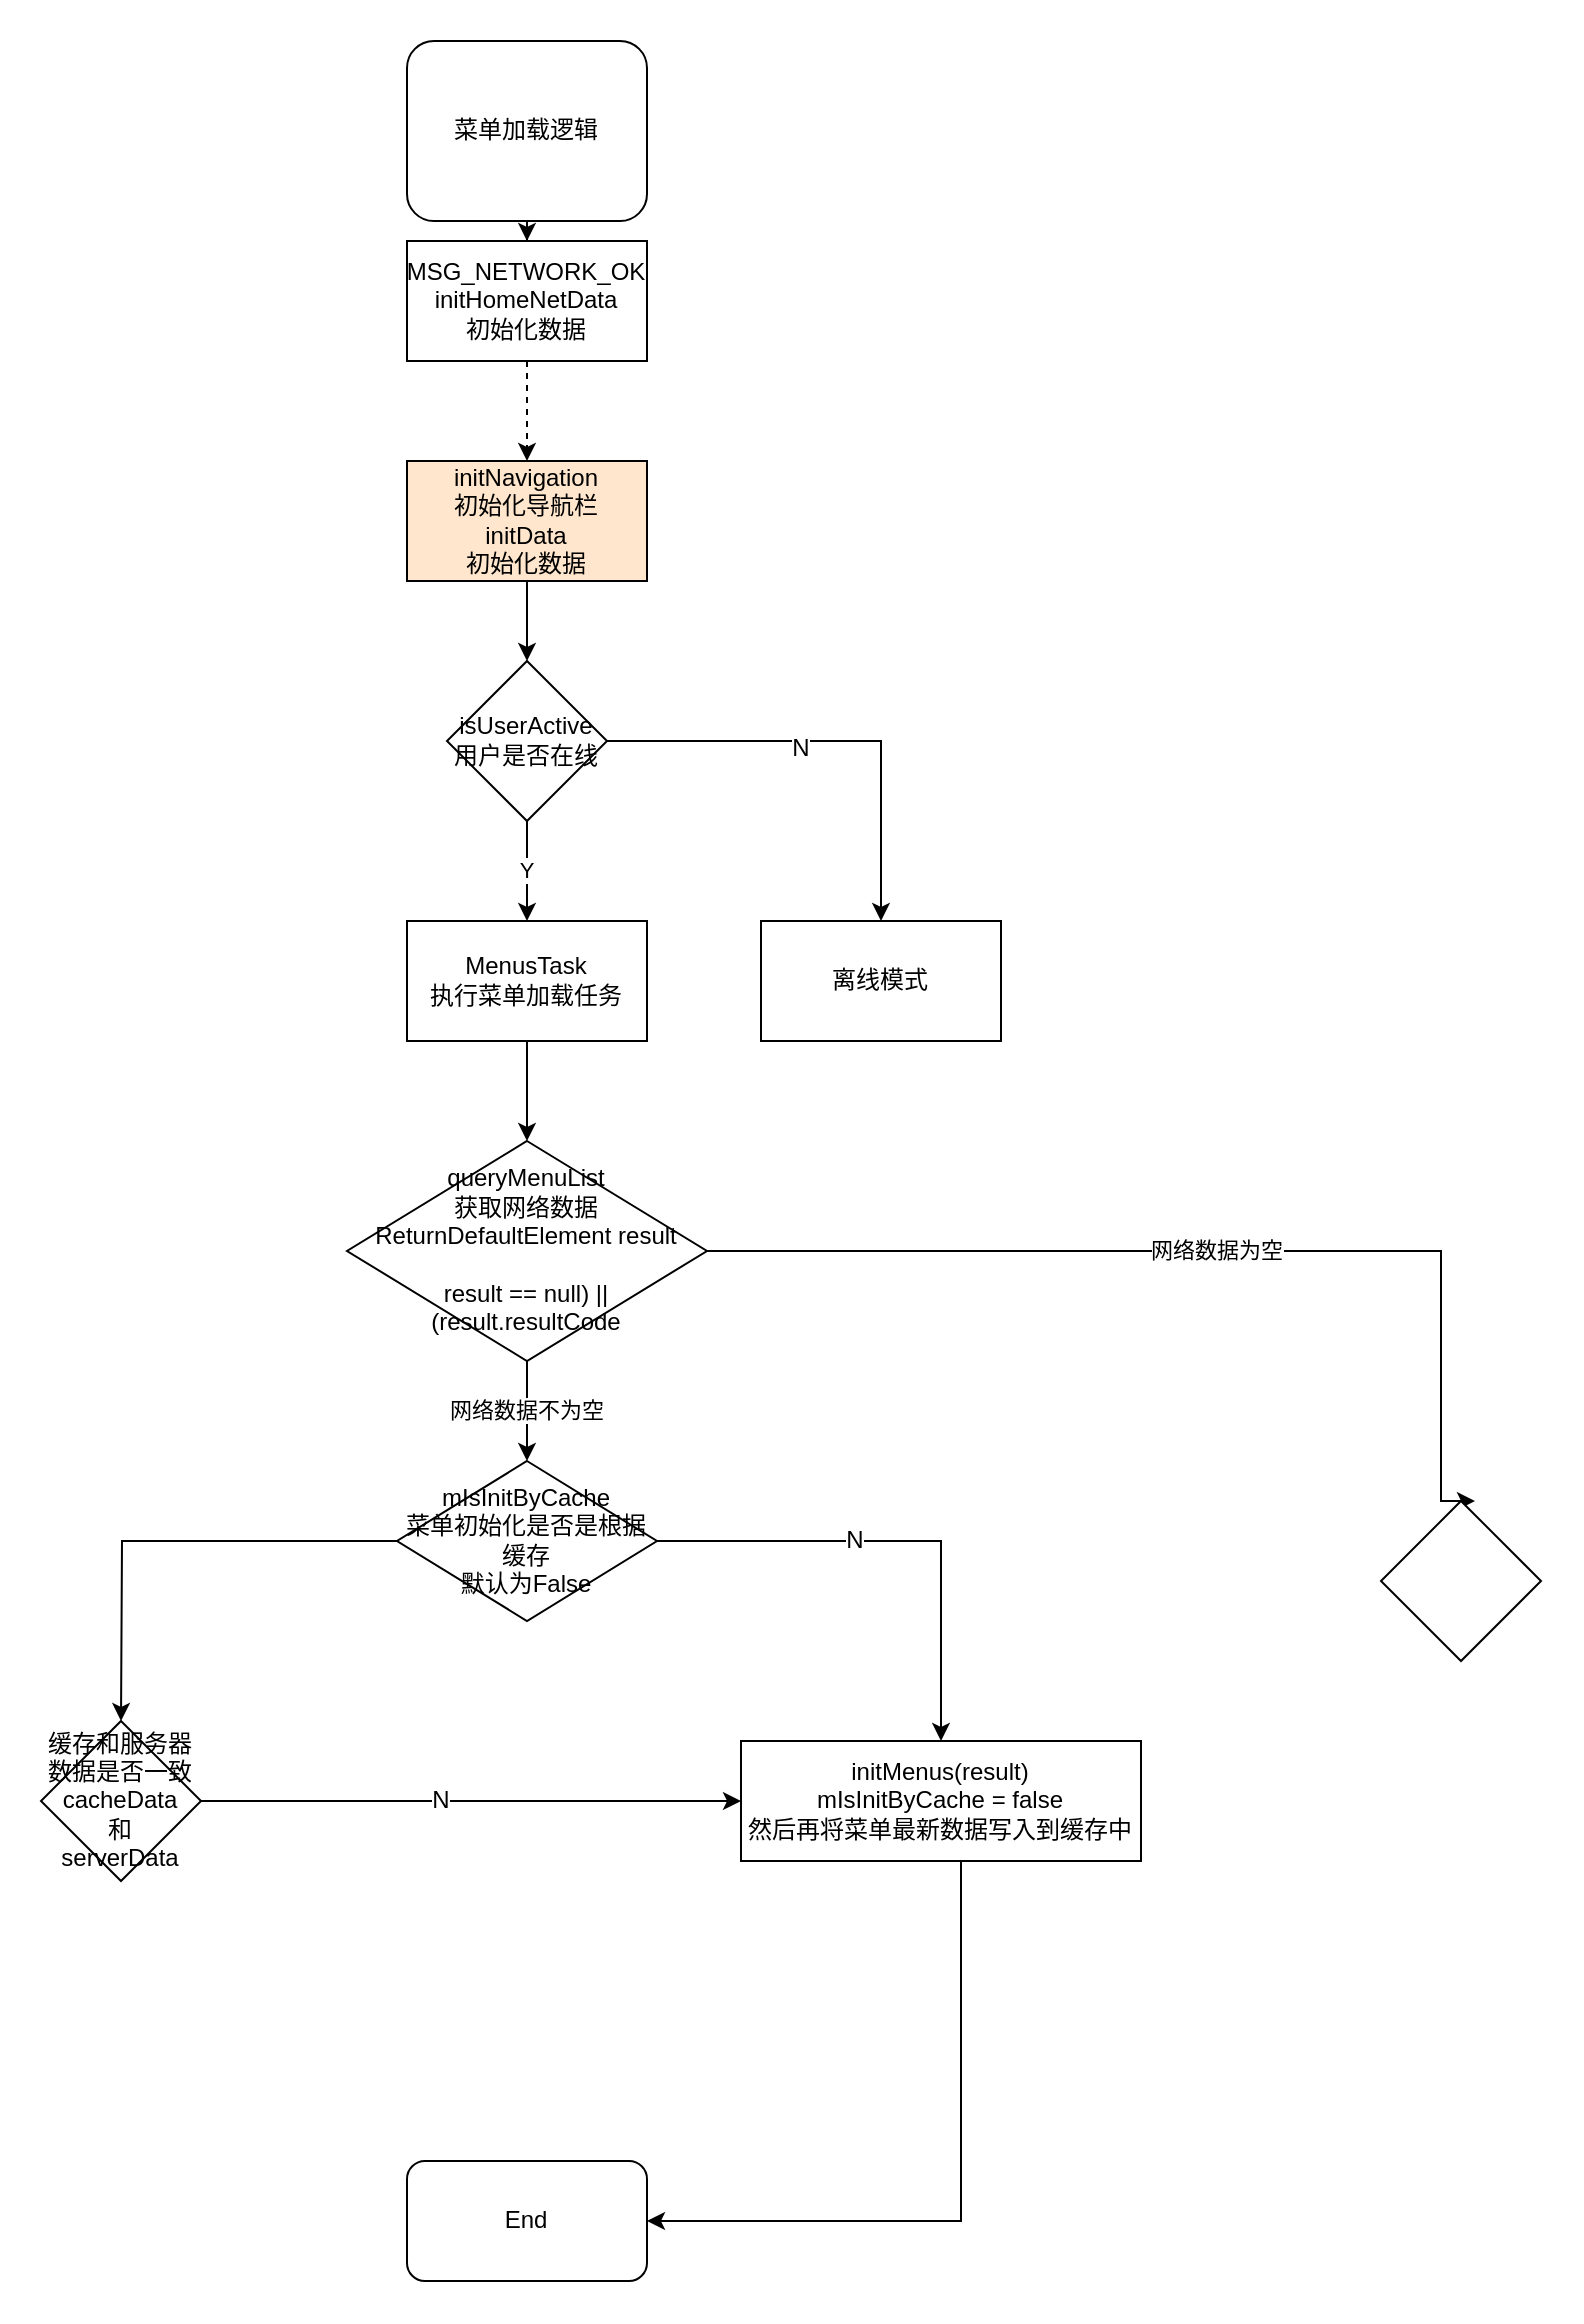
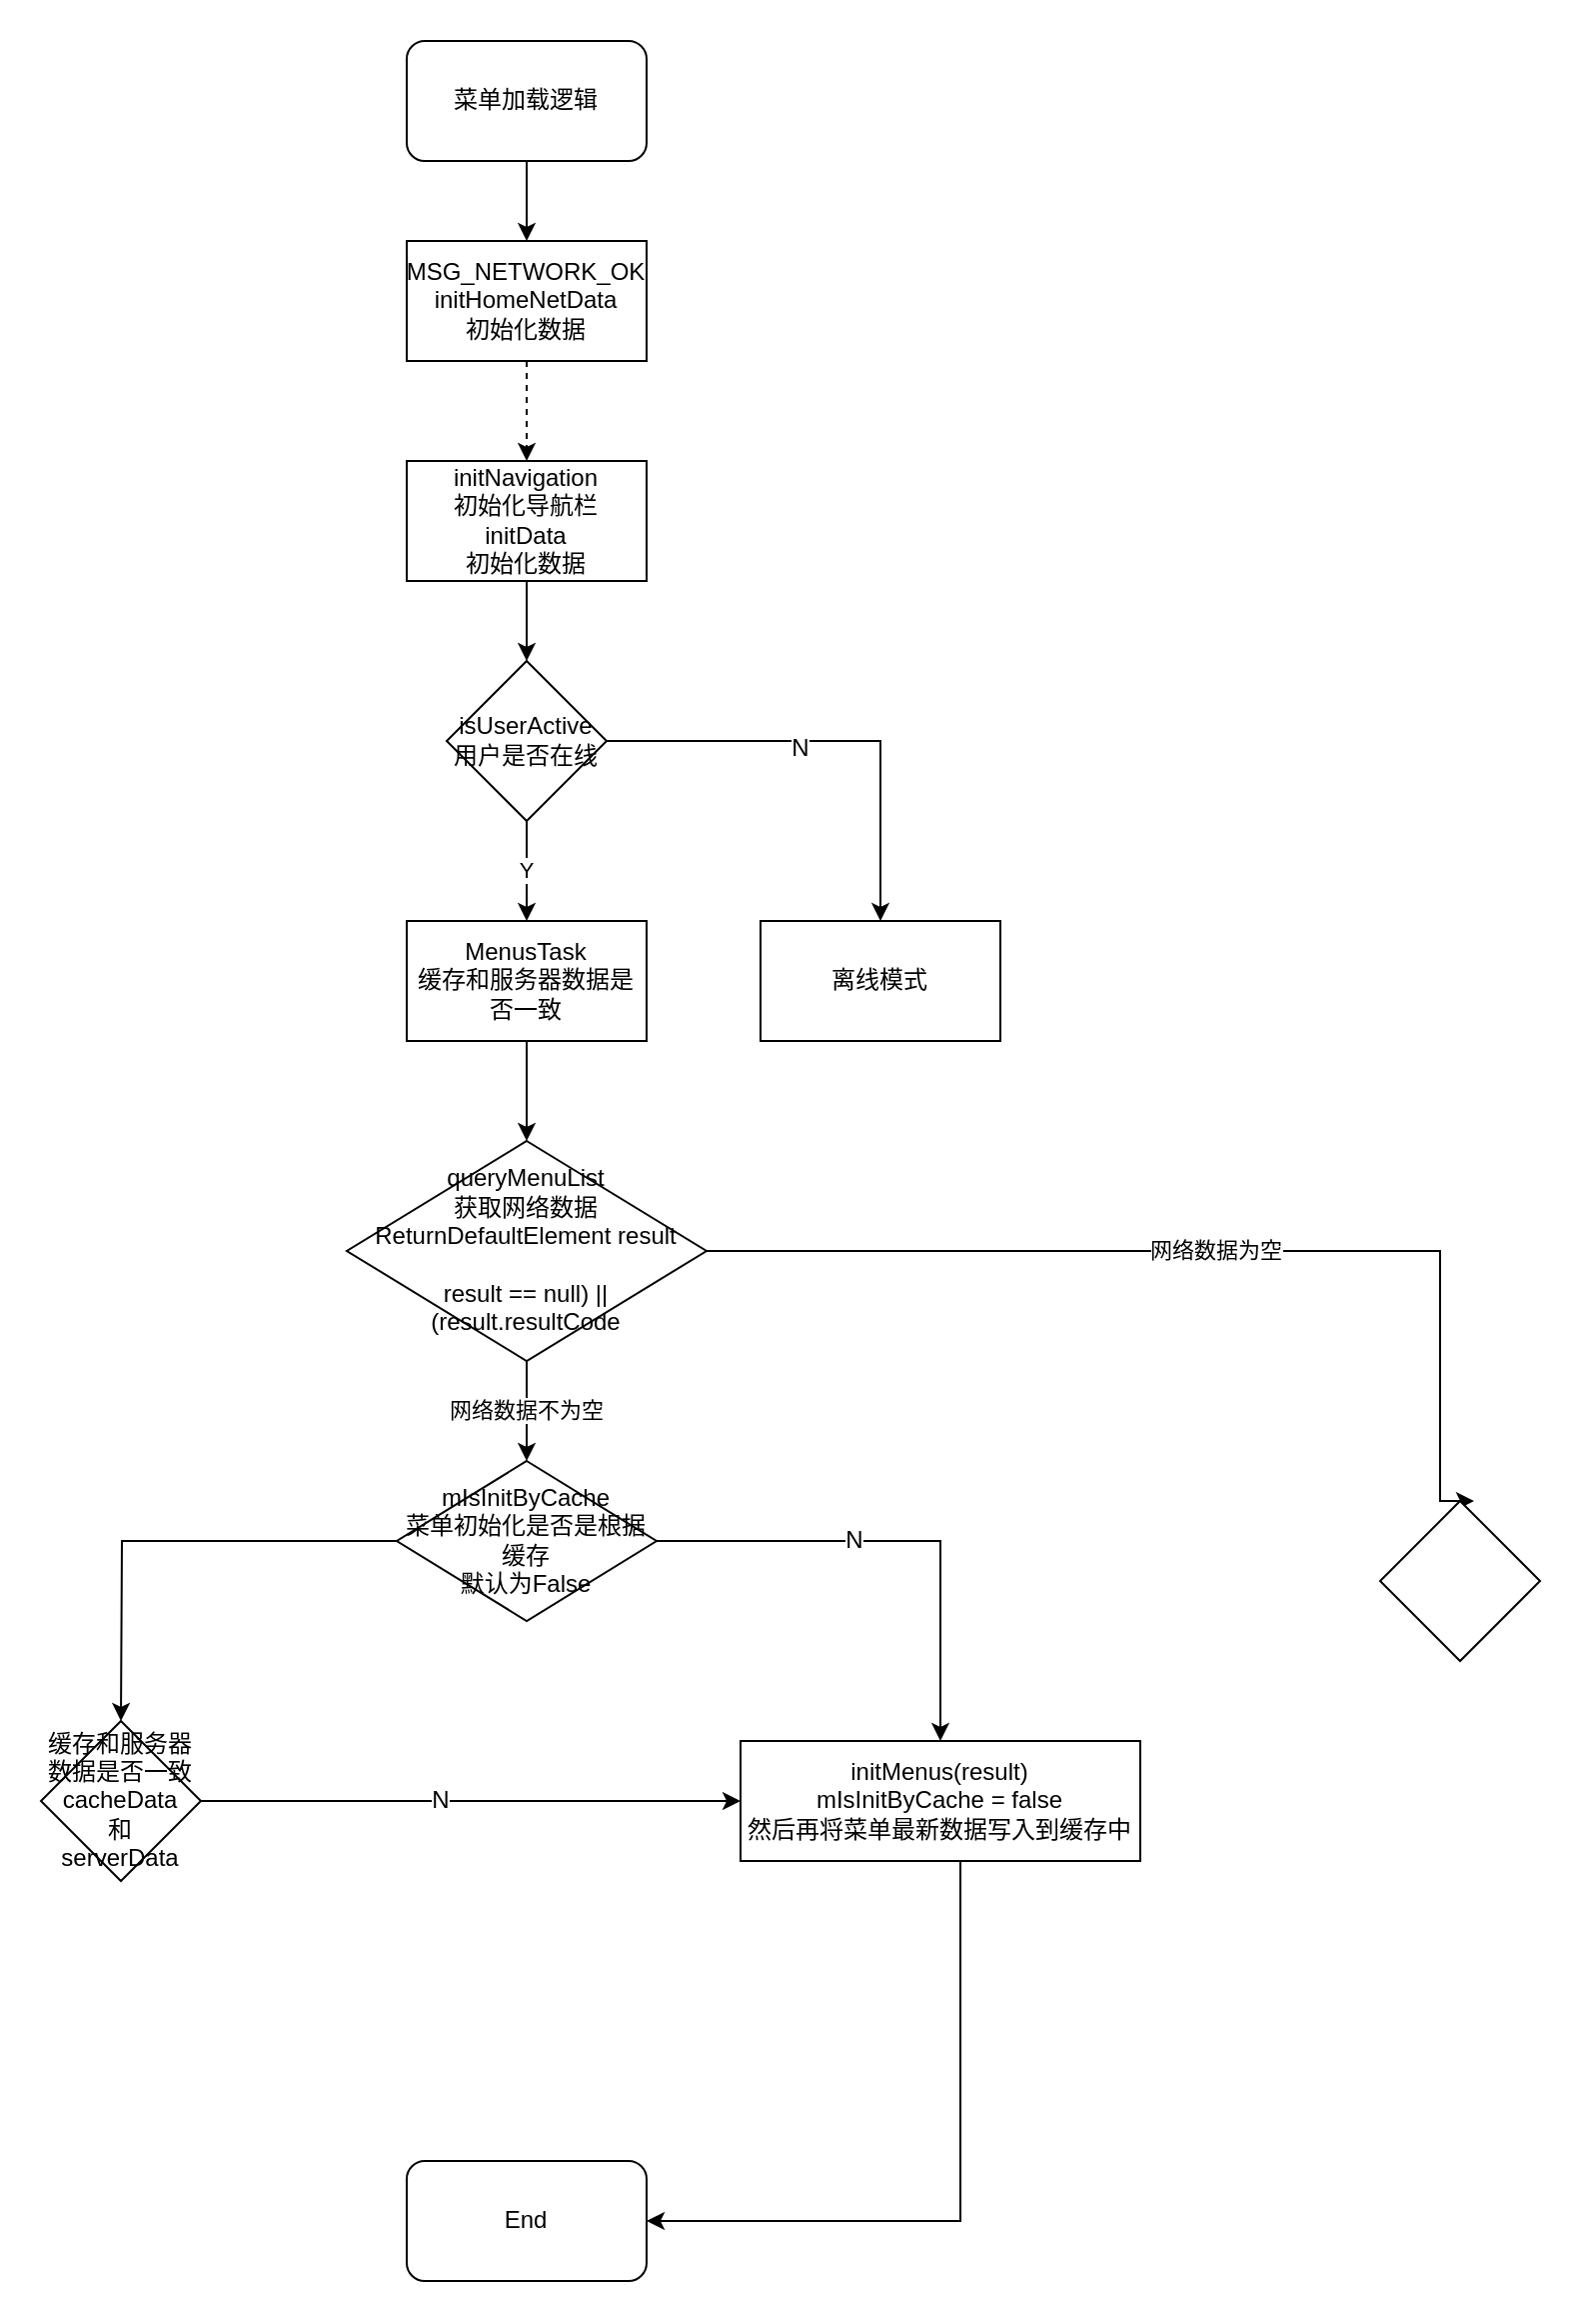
  <mxCell id="0" />
  <mxCell id="1" parent="0" />
  <mxCell id="2" style="edgeStyle=orthogonalEdgeStyle;rounded=0;orthogonalLoop=1;jettySize=auto;html=1;entryX=0.5;entryY=0;entryDx=0;entryDy=0;" edge="1" parent="1" source="3" target="5"><mxGeometry relative="1" as="geometry" /></mxCell>
- <mxCell id="3" value="菜单加载逻辑" style="rounded=1;whiteSpace=wrap;html=1;" vertex="1" parent="1"><mxGeometry x="203" y="20" width="120" height="90" as="geometry" /></mxCell>
+ <mxCell id="3" value="菜单加载逻辑" style="rounded=1;whiteSpace=wrap;html=1;" vertex="1" parent="1"><mxGeometry x="203" y="20" width="120" height="60" as="geometry" /></mxCell>
  <mxCell id="4" value="" style="edgeStyle=orthogonalEdgeStyle;rounded=0;orthogonalLoop=1;jettySize=auto;html=1;dashed=1;" edge="1" parent="1" source="5" target="7"><mxGeometry relative="1" as="geometry" /></mxCell>
  <mxCell id="5" value="MSG_NETWORK_OK&lt;br&gt;initHomeNetData&lt;br&gt;初始化数据" style="rounded=0;whiteSpace=wrap;html=1;" vertex="1" parent="1"><mxGeometry x="203" y="120" width="120" height="60" as="geometry" /></mxCell>
  <mxCell id="6" style="edgeStyle=orthogonalEdgeStyle;rounded=0;orthogonalLoop=1;jettySize=auto;html=1;" edge="1" parent="1" source="7" target="11"><mxGeometry relative="1" as="geometry" /></mxCell>
- <mxCell id="7" value="initNavigation&lt;br&gt;初始化导航栏&lt;br&gt;initData&lt;br&gt;初始化数据" style="rounded=0;whiteSpace=wrap;html=1;fillColor=#ffe6cc;" vertex="1" parent="1"><mxGeometry x="203" y="230" width="120" height="60" as="geometry" /></mxCell>
+ <mxCell id="7" value="initNavigation&lt;br&gt;初始化导航栏&lt;br&gt;initData&lt;br&gt;初始化数据" style="rounded=0;whiteSpace=wrap;html=1;" vertex="1" parent="1"><mxGeometry x="203" y="230" width="120" height="60" as="geometry" /></mxCell>
  <mxCell id="8" style="edgeStyle=orthogonalEdgeStyle;rounded=0;orthogonalLoop=1;jettySize=auto;html=1;exitX=1;exitY=0.5;exitDx=0;exitDy=0;entryX=0.5;entryY=0;entryDx=0;entryDy=0;" edge="1" parent="1" source="11" target="14"><mxGeometry relative="1" as="geometry" /></mxCell>
  <mxCell id="9" value="N" style="text;html=1;align=center;verticalAlign=middle;resizable=0;points=[];labelBackgroundColor=#ffffff;" vertex="1" connectable="0" parent="8"><mxGeometry x="-0.154" y="-3" relative="1" as="geometry"><mxPoint as="offset" /></mxGeometry></mxCell>
  <mxCell id="10" value="Y" style="edgeStyle=orthogonalEdgeStyle;rounded=0;orthogonalLoop=1;jettySize=auto;html=1;" edge="1" parent="1" source="11" target="13"><mxGeometry relative="1" as="geometry" /></mxCell>
  <mxCell id="11" value="isUserActive&lt;br&gt;用户是否在线" style="rhombus;whiteSpace=wrap;html=1;" vertex="1" parent="1"><mxGeometry x="223" y="330" width="80" height="80" as="geometry" /></mxCell>
  <mxCell id="12" style="edgeStyle=orthogonalEdgeStyle;rounded=0;orthogonalLoop=1;jettySize=auto;html=1;entryX=0.5;entryY=0;entryDx=0;entryDy=0;" edge="1" parent="1" source="13" target="17"><mxGeometry relative="1" as="geometry" /></mxCell>
- <mxCell id="13" value="MenusTask&lt;br&gt;执行菜单加载任务&lt;br&gt;" style="rounded=0;whiteSpace=wrap;html=1;" vertex="1" parent="1"><mxGeometry x="203" y="460" width="120" height="60" as="geometry" /></mxCell>
+ <mxCell id="13" value="MenusTask&lt;br&gt;缓存和服务器数据是否一致&lt;br&gt;" style="rounded=0;whiteSpace=wrap;html=1;" vertex="1" parent="1"><mxGeometry x="203" y="460" width="120" height="60" as="geometry" /></mxCell>
  <mxCell id="14" value="离线模式" style="rounded=0;whiteSpace=wrap;html=1;" vertex="1" parent="1"><mxGeometry x="380" y="460" width="120" height="60" as="geometry" /></mxCell>
  <mxCell id="15" value="网络数据不为空" style="edgeStyle=orthogonalEdgeStyle;rounded=0;orthogonalLoop=1;jettySize=auto;html=1;exitX=0.5;exitY=1;exitDx=0;exitDy=0;entryX=0.5;entryY=0;entryDx=0;entryDy=0;" edge="1" parent="1" source="17"><mxGeometry relative="1" as="geometry"><mxPoint x="263" y="730" as="targetPoint" /></mxGeometry></mxCell>
  <mxCell id="16" value="网络数据为空" style="edgeStyle=orthogonalEdgeStyle;rounded=0;orthogonalLoop=1;jettySize=auto;html=1;entryX=0.5;entryY=0;entryDx=0;entryDy=0;" edge="1" parent="1" source="17"><mxGeometry relative="1" as="geometry"><mxPoint x="737" y="750" as="targetPoint" /><Array as="points"><mxPoint x="720" y="625" /><mxPoint x="720" y="750" /></Array></mxGeometry></mxCell>
  <mxCell id="17" value="queryMenuList&lt;br&gt;获取网络数据&lt;br&gt;ReturnDefaultElement result&lt;br&gt;&lt;br&gt;result == null) || (result.resultCode" style="rhombus;whiteSpace=wrap;html=1;" vertex="1" parent="1"><mxGeometry x="173" y="570" width="180" height="110" as="geometry" /></mxCell>
  <mxCell id="18" style="edgeStyle=orthogonalEdgeStyle;rounded=0;orthogonalLoop=1;jettySize=auto;html=1;" edge="1" parent="1" source="21" target="23"><mxGeometry relative="1" as="geometry" /></mxCell>
  <mxCell id="19" value="N" style="text;html=1;align=center;verticalAlign=middle;resizable=0;points=[];labelBackgroundColor=#ffffff;" vertex="1" connectable="0" parent="18"><mxGeometry x="-0.188" y="1" relative="1" as="geometry"><mxPoint as="offset" /></mxGeometry></mxCell>
  <mxCell id="20" style="edgeStyle=orthogonalEdgeStyle;rounded=0;orthogonalLoop=1;jettySize=auto;html=1;" edge="1" parent="1" source="21"><mxGeometry relative="1" as="geometry"><mxPoint x="60" y="860" as="targetPoint" /></mxGeometry></mxCell>
  <mxCell id="21" value="mIsInitByCache&lt;br&gt;菜单初始化是否是根据缓存&lt;br&gt;默认为False" style="rhombus;whiteSpace=wrap;html=1;" vertex="1" parent="1"><mxGeometry x="198" y="730" width="130" height="80" as="geometry" /></mxCell>
  <mxCell id="22" style="edgeStyle=orthogonalEdgeStyle;rounded=0;orthogonalLoop=1;jettySize=auto;html=1;" edge="1" parent="1" source="23" target="27"><mxGeometry relative="1" as="geometry"><Array as="points"><mxPoint x="480" y="1110" /></Array></mxGeometry></mxCell>
  <mxCell id="23" value="initMenus(result)&lt;br&gt;mIsInitByCache = false&lt;br&gt;然后再将菜单最新数据写入到缓存中" style="rounded=0;whiteSpace=wrap;html=1;" vertex="1" parent="1"><mxGeometry x="370" y="870" width="200" height="60" as="geometry" /></mxCell>
  <mxCell id="24" style="edgeStyle=orthogonalEdgeStyle;rounded=0;orthogonalLoop=1;jettySize=auto;html=1;entryX=0;entryY=0.5;entryDx=0;entryDy=0;" edge="1" parent="1" source="26" target="23"><mxGeometry relative="1" as="geometry" /></mxCell>
  <mxCell id="25" value="N" style="text;html=1;align=center;verticalAlign=middle;resizable=0;points=[];labelBackgroundColor=#ffffff;" vertex="1" connectable="0" parent="24"><mxGeometry x="-0.118" y="1" relative="1" as="geometry"><mxPoint as="offset" /></mxGeometry></mxCell>
  <mxCell id="26" value="缓存和服务器数据是否一致&lt;br&gt;cacheData&lt;br&gt;和&lt;br&gt;serverData" style="rhombus;whiteSpace=wrap;html=1;" vertex="1" parent="1"><mxGeometry x="20" y="860" width="80" height="80" as="geometry" /></mxCell>
  <mxCell id="27" value="End" style="rounded=1;whiteSpace=wrap;html=1;" vertex="1" parent="1"><mxGeometry x="203" y="1080" width="120" height="60" as="geometry" /></mxCell>
  <mxCell id="28" value="" style="rhombus;whiteSpace=wrap;html=1;" vertex="1" parent="1"><mxGeometry x="690" y="750" width="80" height="80" as="geometry" /></mxCell>
